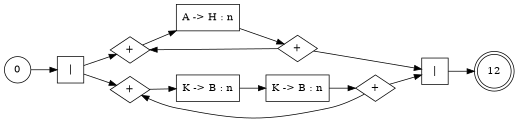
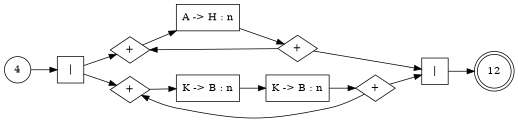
  digraph {
    rankdir=LR
    node [shape=diamond]
-   0 [shape=circle]
+   0 [shape=circle label=4]
    n2 [label="|" shape=square]
    n3 [label="+"]
    n4 [label="+"]
    n5 [label="A -> H : n" shape=rect]
    n6 [label="K -> B : n" shape=rect]
    n7 [label="+"]
    n8 [label="|" shape=square]
    12 [shape=doublecircle]
    n10 [label="K -> B : n" shape=rect]
    n11 [label="+"]
    0 -> n2
    n2 -> n3
    n2 -> n4
    n3 -> n5
    n4 -> n6
    n5 -> n7
    n6 -> n10
    n7 -> n3
    n7 -> n8
    n8 -> 12
    n10 -> n11
    n11 -> n4
    n11 -> n8
  }
